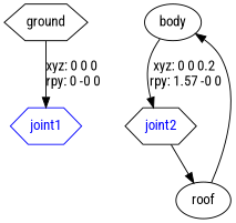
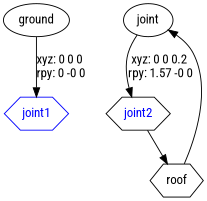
  digraph {
    fontname="Roboto Condensed"
    node [fontname="Roboto Condensed" shape=hexagon]
    edge [fontname="Roboto Condensed"]
-   n1 [label=ground]
+   n1 [label=ground shape=ellipse]
    joint1 [color=blue fontcolor=blue]
-   n3 [label=body shape=ellipse]
+   n3 [label=joint shape=ellipse]
    joint2 [color=black fontcolor=blue]
-   n5 [label=roof shape=ellipse]
+   n5 [label=roof]
    n1 -> joint1 [label="xyz: 0 0 0 \nrpy: 0 -0 0"]
    n3 -> joint2 [label="xyz: 0 0 0.2 \nrpy: 1.57 -0 0"]
    joint2 -> n5
    n5 -> n3
  }
